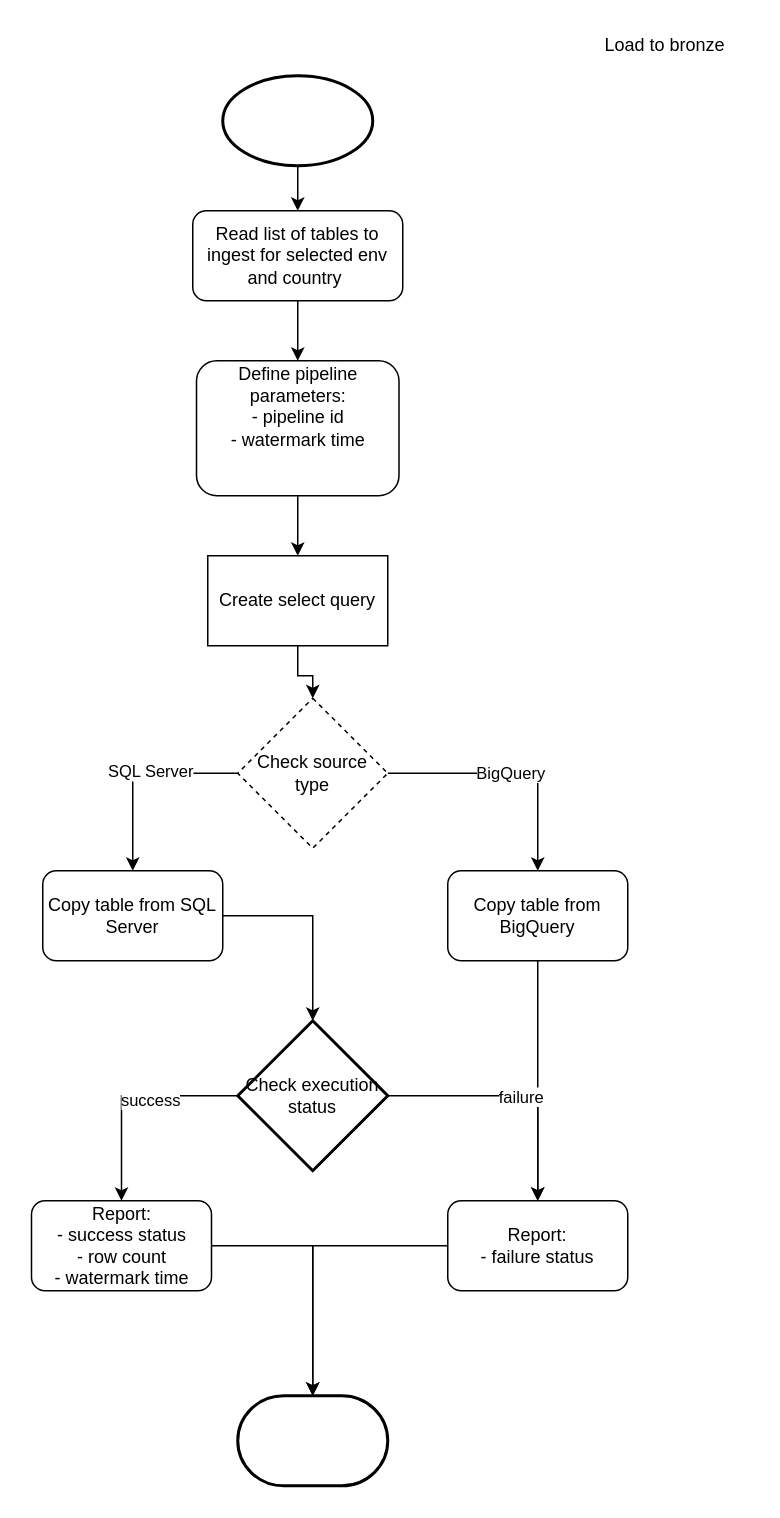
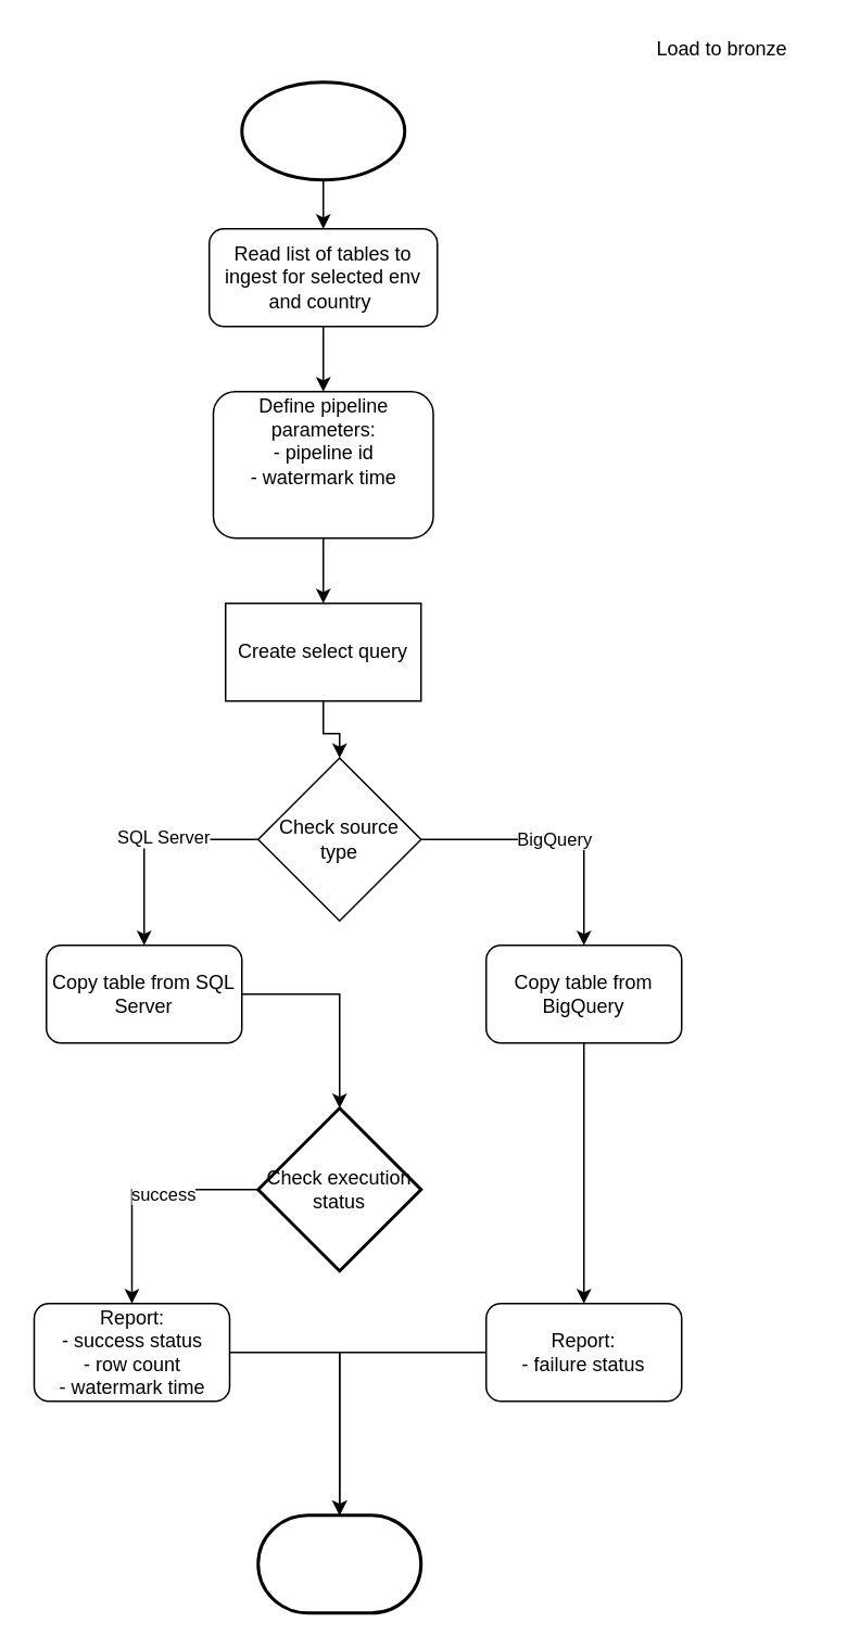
  <mxCell id="0" />
  <mxCell id="1" parent="0" />
  <mxCell id="2" style="edgeStyle=orthogonalEdgeStyle;rounded=0;orthogonalLoop=1;jettySize=auto;html=1;" edge="1" parent="1" source="3" target="5"><mxGeometry relative="1" as="geometry" /></mxCell>
  <mxCell id="3" value="Read list of tables to ingest for selected env and country&amp;nbsp;" style="rounded=1;whiteSpace=wrap;html=1;fontSize=12;glass=0;strokeWidth=1;shadow=0;" parent="1" vertex="1"><mxGeometry x="128" y="140" width="140" height="60" as="geometry" /></mxCell>
  <mxCell id="4" style="edgeStyle=orthogonalEdgeStyle;rounded=0;orthogonalLoop=1;jettySize=auto;html=1;" edge="1" parent="1" source="5" target="16"><mxGeometry relative="1" as="geometry" /></mxCell>
  <mxCell id="5" value="Define pipeline parameters:&lt;div&gt;- pipeline id&lt;/div&gt;&lt;div&gt;- watermark time&lt;/div&gt;&lt;div&gt;&lt;br&gt;&lt;div&gt;&lt;br&gt;&lt;/div&gt;&lt;/div&gt;" style="rounded=1;whiteSpace=wrap;html=1;" vertex="1" parent="1"><mxGeometry x="130.5" y="240" width="135" height="90" as="geometry" /></mxCell>
  <mxCell id="6" style="edgeStyle=orthogonalEdgeStyle;rounded=0;orthogonalLoop=1;jettySize=auto;html=1;" edge="1" parent="1" source="7" target="21"><mxGeometry relative="1" as="geometry" /></mxCell>
  <mxCell id="7" value="Copy table from SQL Server" style="rounded=1;whiteSpace=wrap;html=1;" vertex="1" parent="1"><mxGeometry x="28" y="580" width="120" height="60" as="geometry" /></mxCell>
  <mxCell id="8" style="edgeStyle=orthogonalEdgeStyle;rounded=0;orthogonalLoop=1;jettySize=auto;html=1;" edge="1" parent="1" source="9" target="25"><mxGeometry relative="1" as="geometry" /></mxCell>
  <mxCell id="9" value="Copy table from BigQuery" style="rounded=1;whiteSpace=wrap;html=1;" vertex="1" parent="1"><mxGeometry x="298" y="580" width="120" height="60" as="geometry" /></mxCell>
  <mxCell id="10" style="edgeStyle=orthogonalEdgeStyle;rounded=0;orthogonalLoop=1;jettySize=auto;html=1;" edge="1" parent="1" source="14" target="7"><mxGeometry relative="1" as="geometry"><mxPoint x="81" y="350" as="targetPoint" /></mxGeometry></mxCell>
  <mxCell id="11" value="SQL Server" style="edgeLabel;html=1;align=center;verticalAlign=middle;resizable=0;points=[];" vertex="1" connectable="0" parent="10"><mxGeometry x="-0.122" y="-2" relative="1" as="geometry"><mxPoint as="offset" /></mxGeometry></mxCell>
  <mxCell id="12" style="edgeStyle=orthogonalEdgeStyle;rounded=0;orthogonalLoop=1;jettySize=auto;html=1;" edge="1" parent="1" source="14" target="9"><mxGeometry relative="1" as="geometry"><mxPoint x="335" y="360" as="targetPoint" /></mxGeometry></mxCell>
  <mxCell id="13" value="BigQuery" style="edgeLabel;html=1;align=center;verticalAlign=middle;resizable=0;points=[];" vertex="1" connectable="0" parent="12"><mxGeometry x="-0.017" y="1" relative="1" as="geometry"><mxPoint as="offset" /></mxGeometry></mxCell>
- <mxCell id="14" value="Check source type" style="rhombus;whiteSpace=wrap;html=1;dashed=1;" vertex="1" parent="1"><mxGeometry x="158" y="465" width="100" height="100" as="geometry" /></mxCell>
+ <mxCell id="14" value="Check source type" style="rhombus;whiteSpace=wrap;html=1;" vertex="1" parent="1"><mxGeometry x="158" y="465" width="100" height="100" as="geometry" /></mxCell>
  <mxCell id="15" style="edgeStyle=orthogonalEdgeStyle;rounded=0;orthogonalLoop=1;jettySize=auto;html=1;" edge="1" parent="1" source="16" target="14"><mxGeometry relative="1" as="geometry" /></mxCell>
  <mxCell id="16" value="Create select query" style="whiteSpace=wrap;html=1;rounded=0;" vertex="1" parent="1"><mxGeometry x="138" y="370" width="120" height="60" as="geometry" /></mxCell>
  <mxCell id="17" style="edgeStyle=orthogonalEdgeStyle;rounded=0;orthogonalLoop=1;jettySize=auto;html=1;" edge="1" parent="1" source="21" target="23"><mxGeometry relative="1" as="geometry" /></mxCell>
  <mxCell id="18" value="success" style="edgeLabel;html=1;align=center;verticalAlign=middle;resizable=0;points=[];" vertex="1" connectable="0" parent="17"><mxGeometry x="-0.197" y="2" relative="1" as="geometry"><mxPoint as="offset" /></mxGeometry></mxCell>
- <mxCell id="19" style="edgeStyle=orthogonalEdgeStyle;rounded=0;orthogonalLoop=1;jettySize=auto;html=1;" edge="1" parent="1" source="21" target="25"><mxGeometry relative="1" as="geometry" /></mxCell>
- <mxCell id="20" value="failure" style="edgeLabel;html=1;align=center;verticalAlign=middle;resizable=0;points=[];" vertex="1" connectable="0" parent="19"><mxGeometry x="0.033" relative="1" as="geometry"><mxPoint as="offset" /></mxGeometry></mxCell>
  <mxCell id="21" value="Check execution status" style="strokeWidth=2;html=1;shape=mxgraph.flowchart.decision;whiteSpace=wrap;" vertex="1" parent="1"><mxGeometry x="158" y="680" width="100" height="100" as="geometry" /></mxCell>
  <mxCell id="22" style="edgeStyle=orthogonalEdgeStyle;rounded=0;orthogonalLoop=1;jettySize=auto;html=1;" edge="1" parent="1" source="23" target="29"><mxGeometry relative="1" as="geometry" /></mxCell>
  <mxCell id="23" value="Report:&lt;div&gt;- success status&lt;/div&gt;&lt;div&gt;- row count&lt;/div&gt;&lt;div&gt;&lt;span style=&quot;background-color: initial;&quot;&gt;- watermark time&lt;/span&gt;&lt;/div&gt;" style="rounded=1;whiteSpace=wrap;html=1;" vertex="1" parent="1"><mxGeometry x="20.5" y="800" width="120" height="60" as="geometry" /></mxCell>
  <mxCell id="24" style="edgeStyle=orthogonalEdgeStyle;rounded=0;orthogonalLoop=1;jettySize=auto;html=1;" edge="1" parent="1" source="25" target="29"><mxGeometry relative="1" as="geometry" /></mxCell>
  <mxCell id="25" value="Report:&lt;div&gt;- failure status&lt;/div&gt;" style="rounded=1;whiteSpace=wrap;html=1;" vertex="1" parent="1"><mxGeometry x="298" y="800" width="120" height="60" as="geometry" /></mxCell>
  <mxCell id="26" style="edgeStyle=orthogonalEdgeStyle;rounded=0;orthogonalLoop=1;jettySize=auto;html=1;" edge="1" parent="1" source="27" target="3"><mxGeometry relative="1" as="geometry" /></mxCell>
  <mxCell id="27" value="" style="strokeWidth=2;html=1;shape=mxgraph.flowchart.start_1;whiteSpace=wrap;" vertex="1" parent="1"><mxGeometry x="148" y="50" width="100" height="60" as="geometry" /></mxCell>
  <mxCell id="28" value="Load to bronze" style="text;html=1;align=center;verticalAlign=middle;whiteSpace=wrap;rounded=0;" vertex="1" parent="1"><mxGeometry x="388" y="20" width="110" height="20" as="geometry" /></mxCell>
  <mxCell id="29" value="" style="strokeWidth=2;html=1;shape=mxgraph.flowchart.terminator;whiteSpace=wrap;" vertex="1" parent="1"><mxGeometry x="158" y="930" width="100" height="60" as="geometry" /></mxCell>
